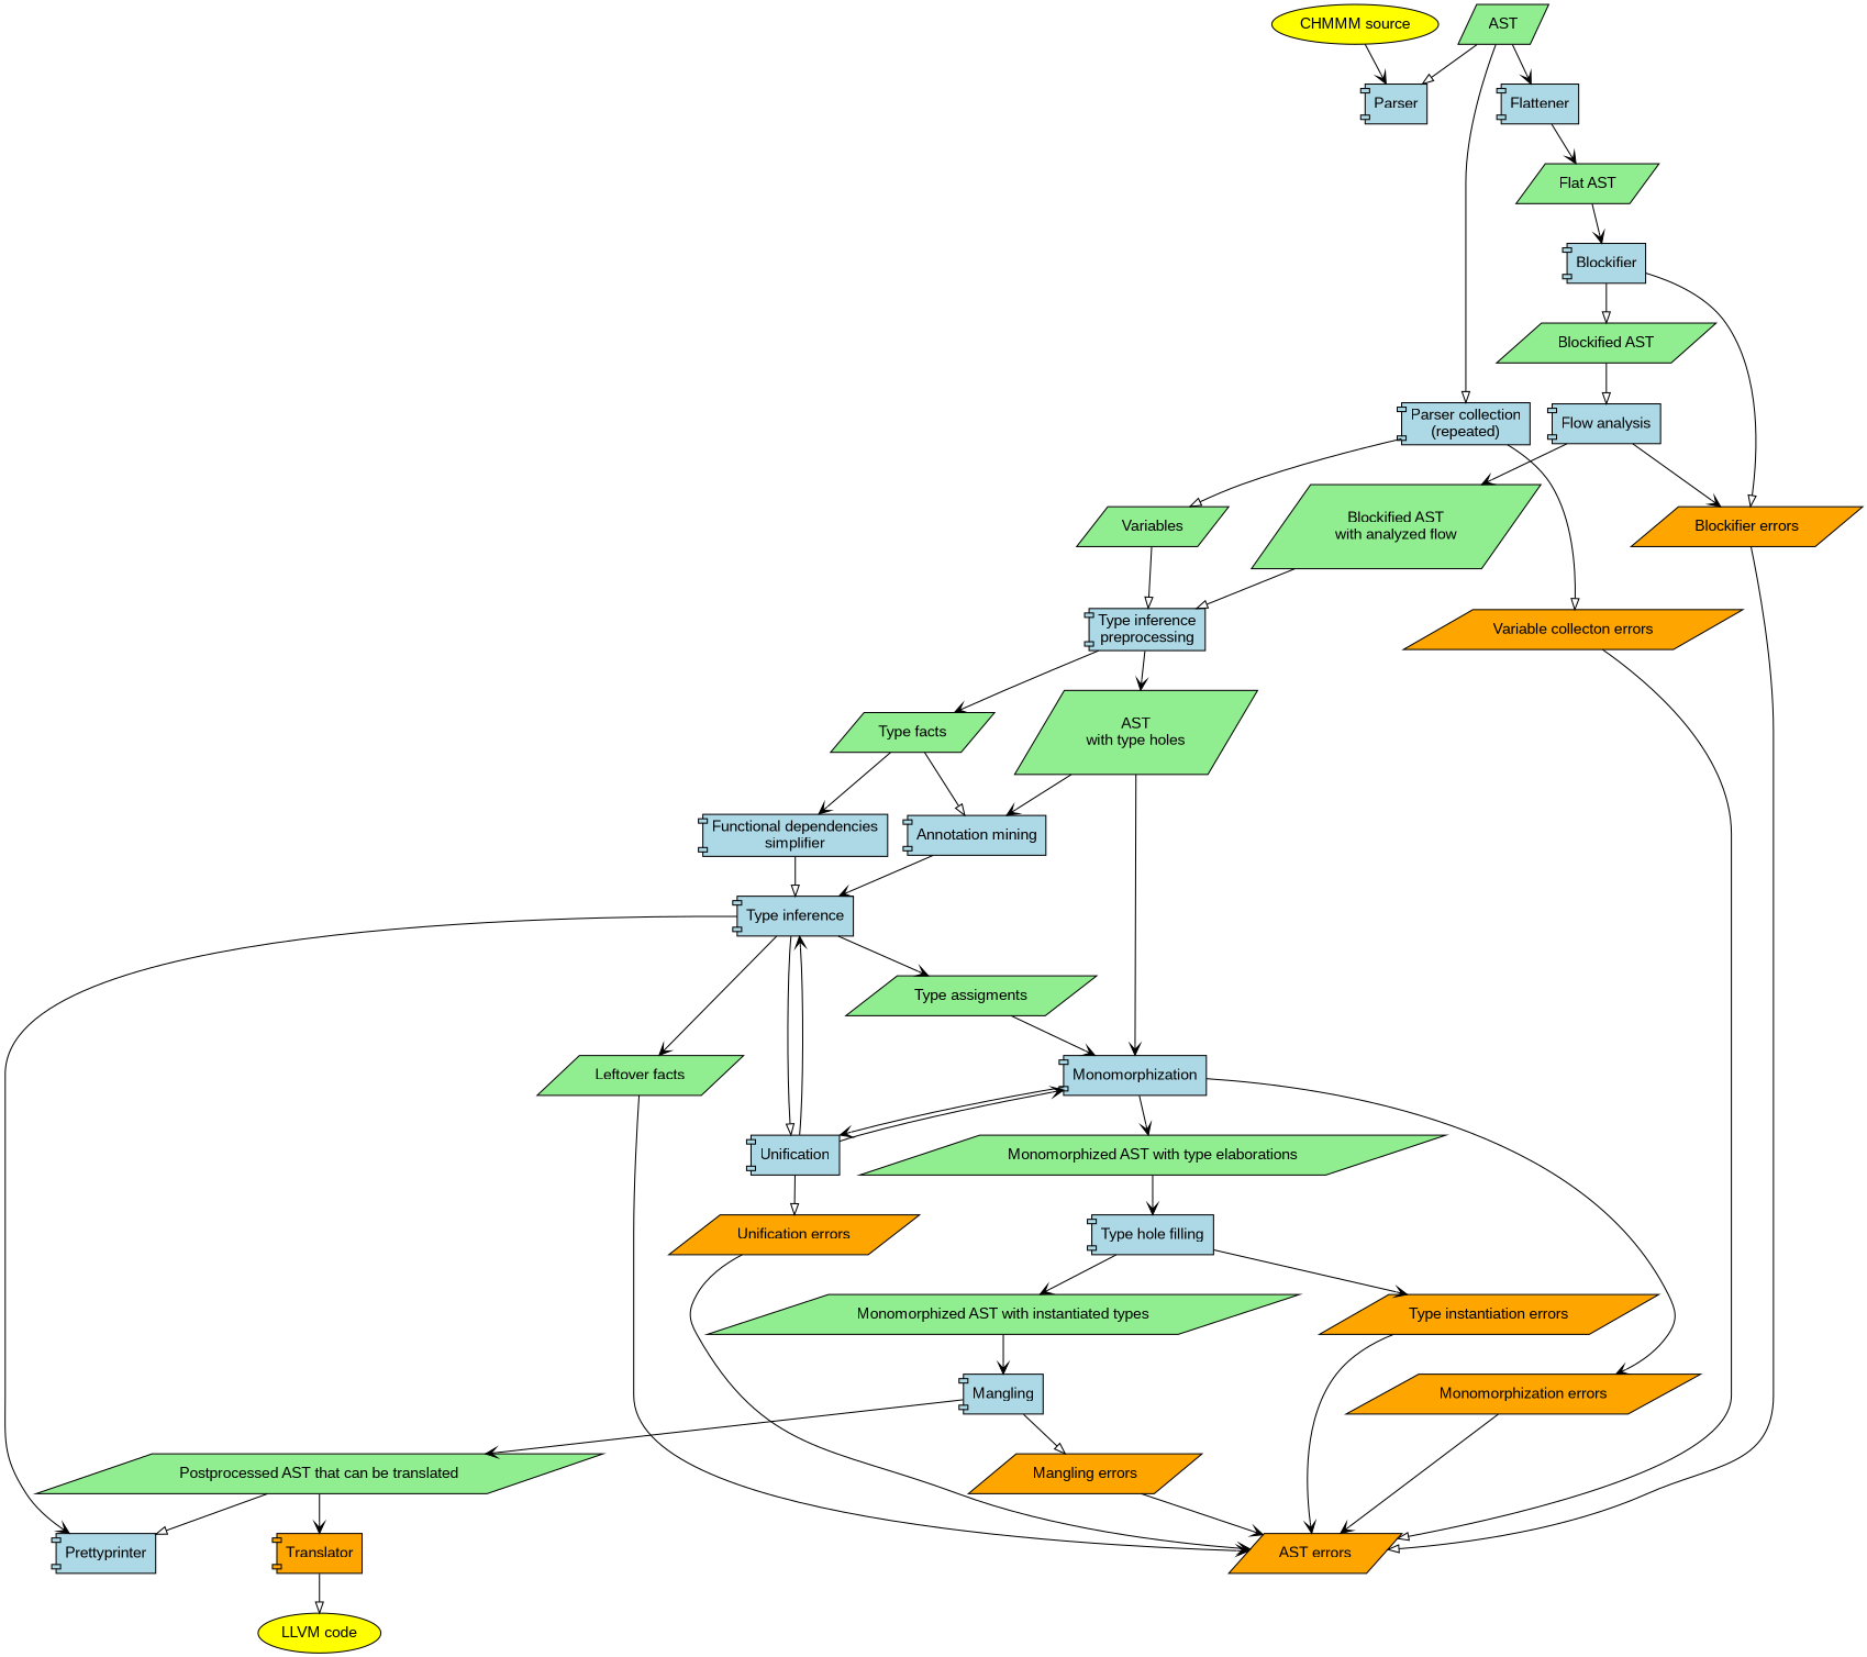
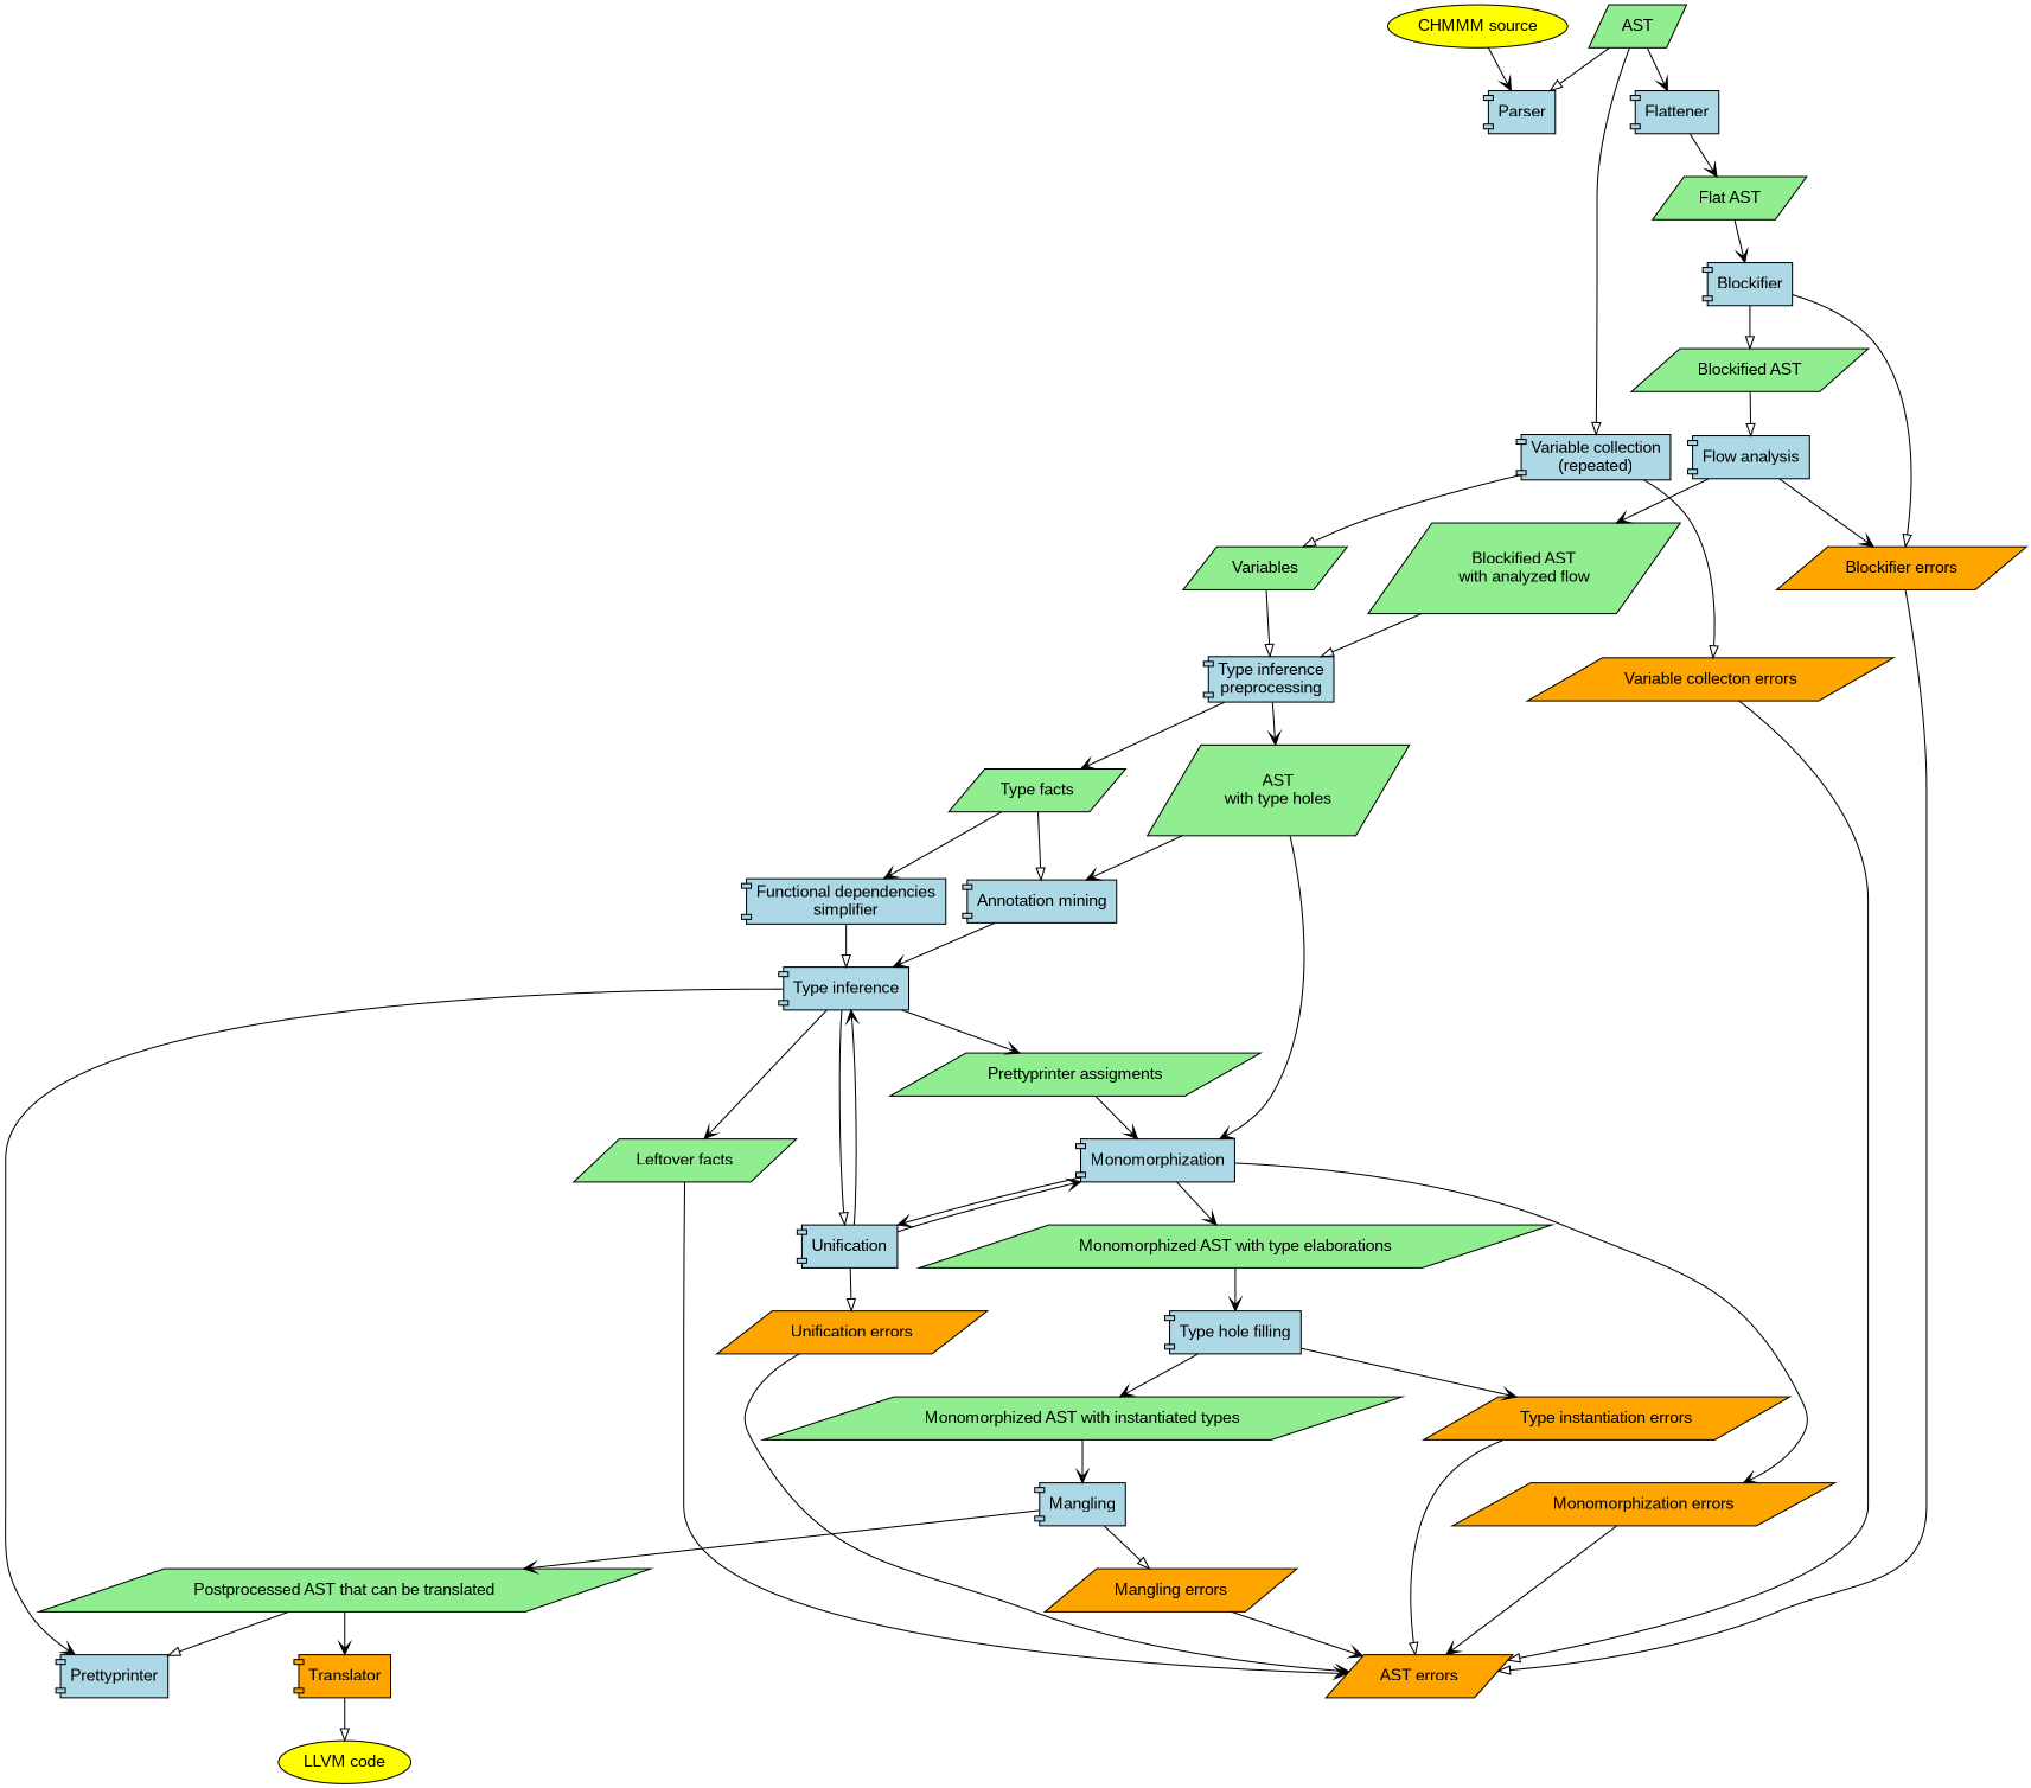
  digraph {
    fontname="Liberation Sans"
    node [fillcolor=lightblue fontname="Liberation Sans" shape=parallelogram style=filled]
    edge [arrowhead=vee fontname="Liberation Sans"]
    n1 [fillcolor=orange label="AST errors"]
    n2 [fillcolor=orange label="Type instantiation errors"]
    n3 [fillcolor=orange label="Mangling errors"]
    n4 [fillcolor=orange label="Unification errors"]
    n5 [fillcolor=orange label="Blockifier errors"]
    n6 [fillcolor=orange label="Monomorphization errors"]
    n7 [fillcolor=orange label="Variable collecton errors"]
    AST [fillcolor=lightgreen]
    n9 [fillcolor=lightgreen label="Type facts"]
    n10 [fillcolor=lightgreen label="Leftover facts"]
    n11 [fillcolor=lightgreen label=Variables]
    n12 [fillcolor=lightgreen label="AST\nwith type holes"]
-   n13 [fillcolor=lightgreen label="Type assigments"]
+   n13 [fillcolor=lightgreen label="Prettyprinter assigments"]
    n14 [fillcolor=lightgreen label="Flat AST"]
    n15 [fillcolor=lightgreen label="Blockified AST"]
    n16 [fillcolor=lightgreen label="Blockified AST\nwith analyzed flow"]
    n17 [fillcolor=lightgreen label="Monomorphized AST with type elaborations"]
    n18 [fillcolor=lightgreen label="Monomorphized AST with instantiated types"]
    n19 [fillcolor=lightgreen label="Postprocessed AST that can be translated"]
    n20 [fillcolor=yellow label="CHMMM source" shape=ellipse]
    n21 [fillcolor=yellow label="LLVM code" shape=ellipse]
    n22 [label="Functional dependencies\nsimplifier" shape=component]
    n23 [label="Annotation mining" shape=component]
    Parser [shape=component]
    Flattener [shape=component]
    Unification [shape=component]
    Prettyprinter [shape=component]
    n28 [label="Type inference\npreprocessing" shape=component]
-   n29 [label="Parser collection\n(repeated)" shape=component]
+   n29 [label="Variable collection\n(repeated)" shape=component]
    Blockifier [shape=component]
    n31 [label="Flow analysis" shape=component]
    n32 [label="Type inference" shape=component]
    Monomorphization [shape=component]
    n34 [label="Type hole filling" shape=component]
    Mangling [shape=component]
    Translator [fillcolor=orange shape=component]
    subgraph sub_1 {
      subgraph sub_2 {
        n1
        n2
        n3
        n4
        n5
        n6
        n7
      }
      subgraph sub_3 {
        AST
        n9
        n10
        n11
        n12
        n13
        n14
        n15
        n16
        n17
        n18
        n19
      }
    }
    subgraph sub_4 {
      n20
      n21
    }
    subgraph sub_5 {
      subgraph sub_6 {
        n22
        n23
        Parser
        Flattener
        Unification
        Prettyprinter
        n28
        n29
        Blockifier
        n31
        n32
        Monomorphization
        n34
        Mangling
        Translator
      }
      subgraph sub_7 {
      }
    }
    subgraph sub_8 {
    }
-   n2 -> n1
+   n2 -> n1 [arrowhead=onormal]
    n3 -> n1
    n4 -> n1
    n5 -> n1 [arrowhead=onormal]
    n6 -> n1
    n7 -> n1 [arrowhead=onormal]
    AST -> Parser [arrowhead=onormal]
    AST -> Flattener
    AST -> n29 [arrowhead=onormal]
    n9 -> n22
    n9 -> n23 [arrowhead=onormal]
    n10 -> n1
    n11 -> n28 [arrowhead=onormal]
    n12 -> n23
    n12 -> Monomorphization
    n13 -> Monomorphization
    n14 -> Blockifier
    n15 -> n31 [arrowhead=onormal]
    n16 -> n28 [arrowhead=onormal]
    n17 -> n34
    n18 -> Mangling
    n19 -> Prettyprinter [arrowhead=onormal]
    n19 -> Translator
    n20 -> Parser
    n22 -> n32 [arrowhead=onormal]
    n23 -> n32
    Flattener -> n14
    Unification -> n4 [arrowhead=onormal]
    Unification -> n32
    Unification -> Monomorphization
    n28 -> n9
    n28 -> n12
    n29 -> n7 [arrowhead=onormal]
    n29 -> n11 [arrowhead=onormal]
    Blockifier -> n5 [arrowhead=onormal]
    Blockifier -> n15 [arrowhead=onormal]
    n31 -> n5
    n31 -> n16
    n32 -> n10
    n32 -> n13
    n32 -> Unification [arrowhead=onormal]
    n32 -> Prettyprinter
    Monomorphization -> n6
    Monomorphization -> n17
    Monomorphization -> Unification
    n34 -> n2
    n34 -> n18
    Mangling -> n3 [arrowhead=onormal]
    Mangling -> n19
    Translator -> n21 [arrowhead=onormal]
  }
